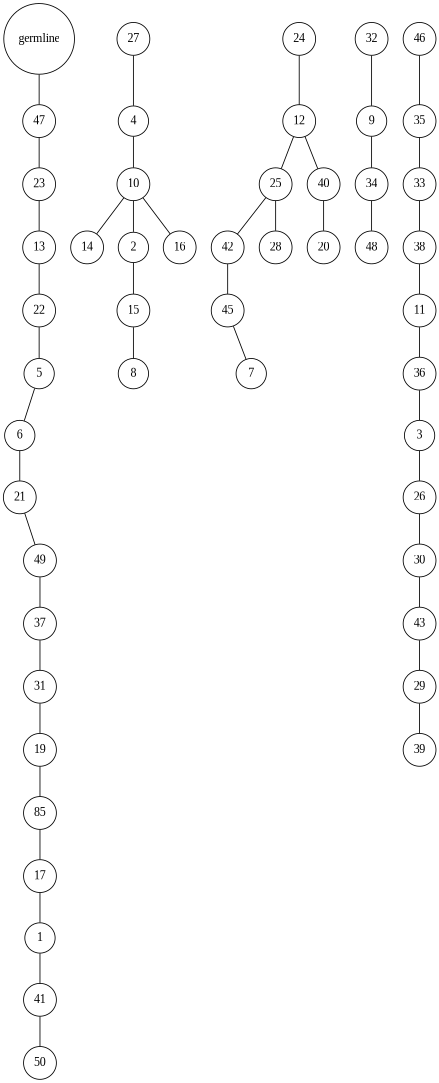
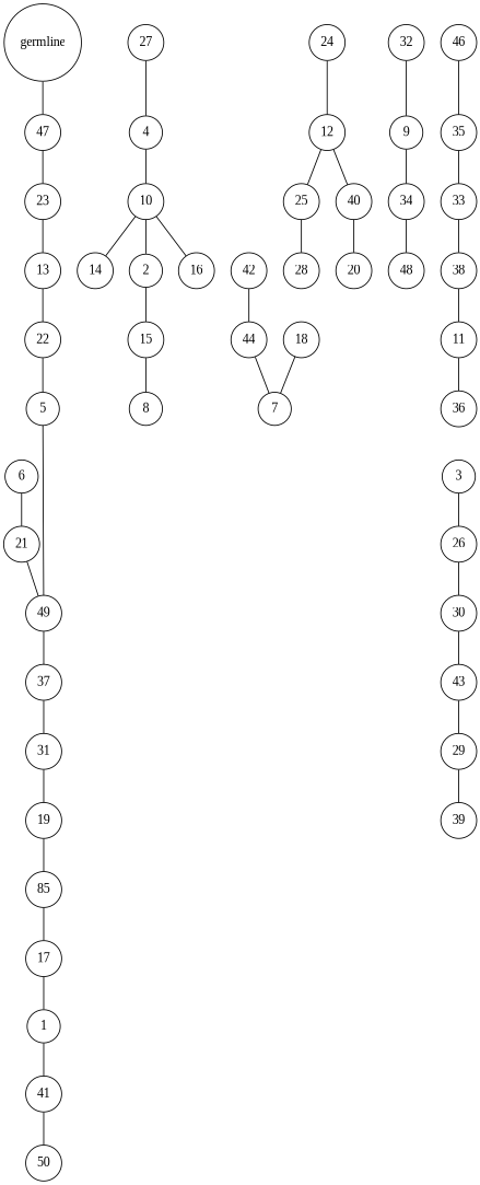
  graph {
    fontname="Liberation Serif"
    rankdir=UD
    splines=line
    node [fontname="Liberation Serif" shape=circle]
    edge [fontname="Liberation Serif"]
    n1 [label=germline]
    n2 [label=47]
    n3 [label=23]
    n4 [label=13]
    n5 [label=22]
    n6 [label=5]
    n7 [label=6]
    n8 [label=21]
    n9 [label=49]
    n10 [label=37]
    n11 [label=31]
    n12 [label=19]
    n13 [label=85]
    n14 [label=17]
    n15 [label=1]
    n16 [label=41]
    n17 [label=50]
    n18 [label=27]
    n19 [label=4]
    n20 [label=10]
    n21 [label=14]
    n22 [label=2]
    n23 [label=16]
    n24 [label=15]
    n25 [label=24]
    n26 [label=12]
    n27 [label=25]
    n28 [label=40]
    n29 [label=42]
    n30 [label=28]
-   n31 [label=45]
+   n31 [label=44]
    n32 [label=7]
    n33 [label=32]
    n34 [label=9]
    n35 [label=34]
    n36 [label=48]
+   n37 [label=18]
    n38 [label=8]
    n39 [label=20]
    n40 [label=46]
    n41 [label=35]
    n42 [label=33]
    n43 [label=38]
    n44 [label=11]
    n45 [label=36]
    n46 [label=3]
    n47 [label=26]
    n48 [label=30]
    n49 [label=43]
    n50 [label=29]
    n51 [label=39]
    n1 -- n2
    n2 -- n3
    n3 -- n4
    n4 -- n5
    n5 -- n6
-   n6 -- n7
+   n6 -- n9
    n7 -- n8
    n8 -- n9
    n9 -- n10
    n10 -- n11
    n11 -- n12
    n12 -- n13
    n13 -- n14
    n14 -- n15
    n15 -- n16
    n16 -- n17
    n18 -- n19
    n19 -- n20
    n20 -- n21
    n20 -- n22
    n20 -- n23
    n22 -- n24
    n24 -- n38
    n25 -- n26
    n26 -- n27
    n26 -- n28
-   n27 -- n29
    n27 -- n30
    n28 -- n39
    n29 -- n31
    n31 -- n32
    n33 -- n34
    n34 -- n35
    n35 -- n36
+   n37 -- n32
    n40 -- n41
    n41 -- n42
    n42 -- n43
    n43 -- n44
    n44 -- n45
-   n45 -- n46
    n46 -- n47
    n47 -- n48
    n48 -- n49
    n49 -- n50
    n50 -- n51
  }
